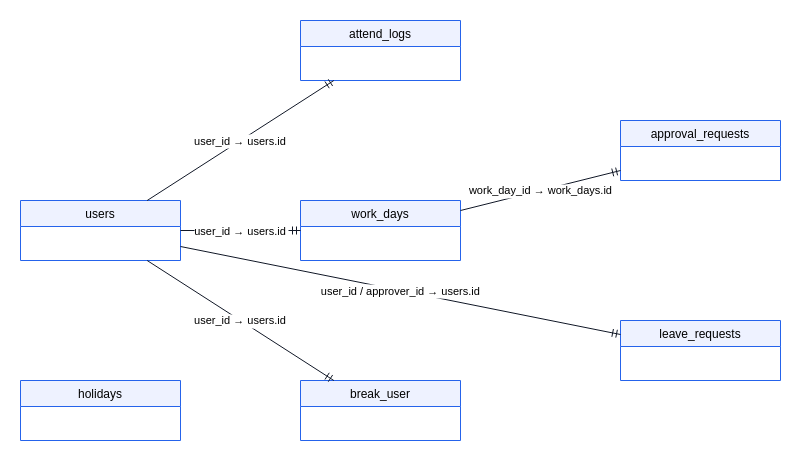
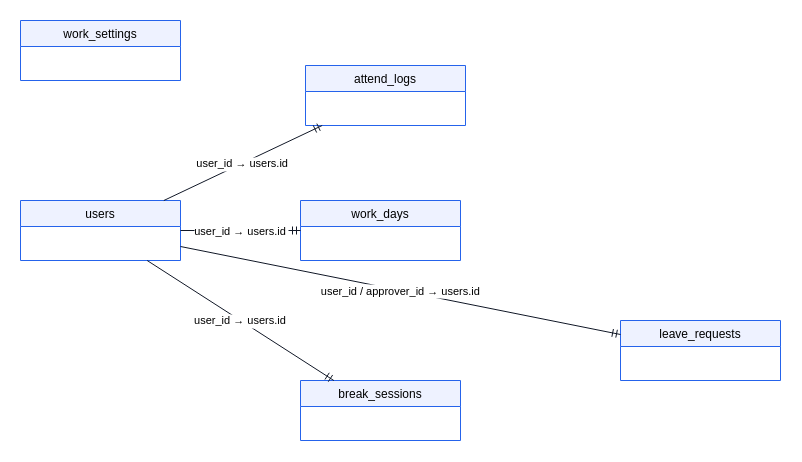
  <mxCell id="0" />
  <mxCell id="1" parent="0" />
  <mxCell id="2" value="users" style="shape=swimlane;childLayout=stackLayout;rounded=0;horizontal=1;startSize=26;fillColor=#EEF2FF;strokeColor=#2563EB;fontSize=12;" vertex="1" parent="1"><mxGeometry x="20" y="200" width="160" height="60" as="geometry" /></mxCell>
- <mxCell id="3" value="attend_logs" style="shape=swimlane;childLayout=stackLayout;rounded=0;horizontal=1;startSize=26;fillColor=#EEF2FF;strokeColor=#2563EB;fontSize=12;" vertex="1" parent="1"><mxGeometry x="300" y="20" width="160" height="60" as="geometry" /></mxCell>
+ <mxCell id="3" value="attend_logs" style="shape=swimlane;childLayout=stackLayout;rounded=0;horizontal=1;startSize=26;fillColor=#EEF2FF;strokeColor=#2563EB;fontSize=12;" vertex="1" parent="1"><mxGeometry x="305" y="65" width="160" height="60" as="geometry" /></mxCell>
  <mxCell id="4" value="work_days" style="shape=swimlane;childLayout=stackLayout;rounded=0;horizontal=1;startSize=26;fillColor=#EEF2FF;strokeColor=#2563EB;fontSize=12;" vertex="1" parent="1"><mxGeometry x="300" y="200" width="160" height="60" as="geometry" /></mxCell>
- <mxCell id="5" value="break_user" style="shape=swimlane;childLayout=stackLayout;rounded=0;horizontal=1;startSize=26;fillColor=#EEF2FF;strokeColor=#2563EB;fontSize=12;" vertex="1" parent="1"><mxGeometry x="300" y="380" width="160" height="60" as="geometry" /></mxCell>
- <mxCell id="6" value="approval_requests" style="shape=swimlane;childLayout=stackLayout;rounded=0;horizontal=1;startSize=26;fillColor=#EEF2FF;strokeColor=#2563EB;fontSize=12;" vertex="1" parent="1"><mxGeometry x="620" y="120" width="160" height="60" as="geometry" /></mxCell>
+ <mxCell id="5" value="break_sessions" style="shape=swimlane;childLayout=stackLayout;rounded=0;horizontal=1;startSize=26;fillColor=#EEF2FF;strokeColor=#2563EB;fontSize=12;" vertex="1" parent="1"><mxGeometry x="300" y="380" width="160" height="60" as="geometry" /></mxCell>
  <mxCell id="7" value="leave_requests" style="shape=swimlane;childLayout=stackLayout;rounded=0;horizontal=1;startSize=26;fillColor=#EEF2FF;strokeColor=#2563EB;fontSize=12;" vertex="1" parent="1"><mxGeometry x="620" y="320" width="160" height="60" as="geometry" /></mxCell>
- <mxCell id="9" value="holidays" style="shape=swimlane;childLayout=stackLayout;rounded=0;horizontal=1;startSize=26;fillColor=#EEF2FF;strokeColor=#2563EB;fontSize=12;" vertex="1" parent="1"><mxGeometry x="20" y="380" width="160" height="60" as="geometry" /></mxCell>
+ <mxCell id="8" value="work_settings" style="shape=swimlane;childLayout=stackLayout;rounded=0;horizontal=1;startSize=26;fillColor=#EEF2FF;strokeColor=#2563EB;fontSize=12;" vertex="1" parent="1"><mxGeometry x="20" y="20" width="160" height="60" as="geometry" /></mxCell>
  <mxCell id="10" value="user_id → users.id " style="endArrow=ERcrowfootMany;startArrow=ERmandOne;strokeColor=#111827;fontSize=11;" edge="1" parent="1" source="3" target="2"><mxGeometry relative="1" as="geometry" /></mxCell>
  <mxCell id="11" value="user_id → users.id " style="endArrow=ERcrowfootMany;startArrow=ERmandOne;strokeColor=#111827;fontSize=11;" edge="1" parent="1" source="4" target="2"><mxGeometry relative="1" as="geometry" /></mxCell>
  <mxCell id="12" value="user_id → users.id " style="endArrow=ERcrowfootMany;startArrow=ERmandOne;strokeColor=#111827;fontSize=11;" edge="1" parent="1" source="5" target="2"><mxGeometry relative="1" as="geometry" /></mxCell>
- <mxCell id="13" value="work_day_id → work_days.id " style="endArrow=ERcrowfootMany;startArrow=ERmandOne;strokeColor=#111827;fontSize=11;" edge="1" parent="1" source="6" target="4"><mxGeometry relative="1" as="geometry" /></mxCell>
  <mxCell id="14" value="user_id / approver_id → users.id " style="endArrow=ERcrowfootMany;startArrow=ERmandOne;strokeColor=#111827;fontSize=11;" edge="1" parent="1" source="7" target="2"><mxGeometry relative="1" as="geometry" /></mxCell>
